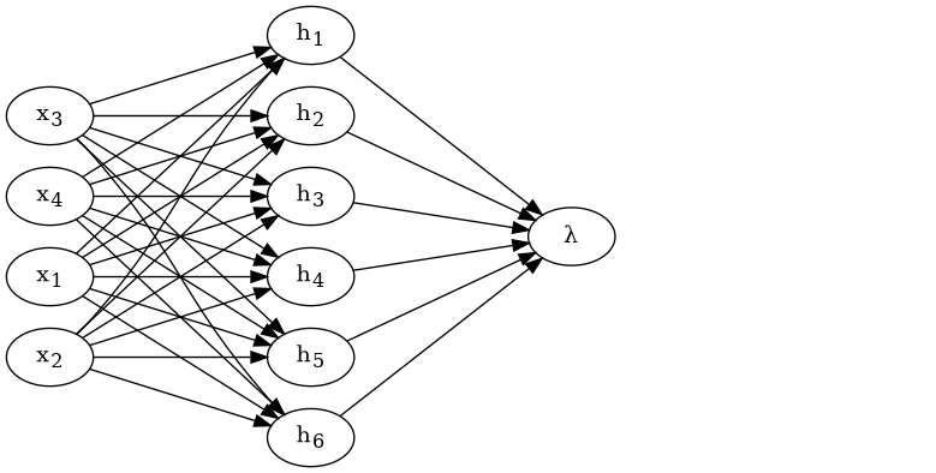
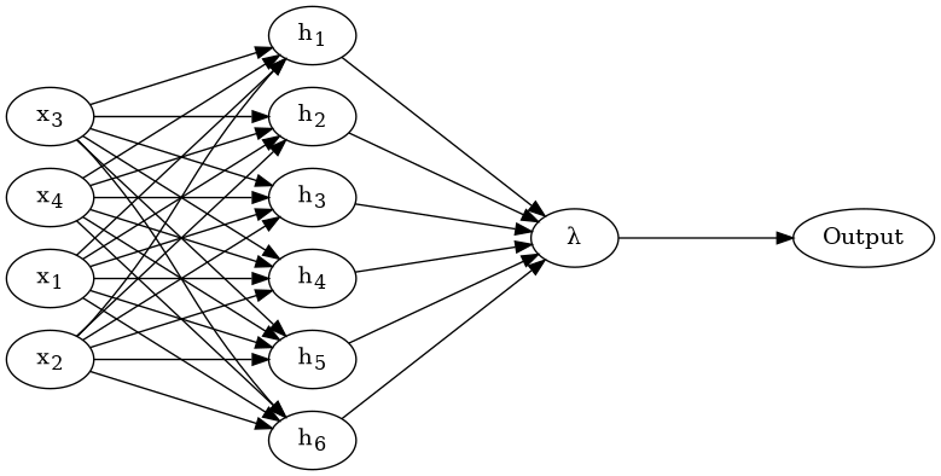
  digraph {
    nodesep=0.2
    rankdir=LR
    ranksep=1.5
    n1 [label=<x<SUB>1</SUB>>]
    n2 [label=<x<SUB>2</SUB>>]
    n3 [label=<x<SUB>3</SUB>>]
    n4 [label=<x<SUB>4</SUB>>]
    n5 [label=<h<SUB>1</SUB>>]
    n6 [label=<h<SUB>2</SUB>>]
    n7 [label=<h<SUB>3</SUB>>]
    n8 [label=<h<SUB>4</SUB>>]
    n9 [label=<h<SUB>5</SUB>>]
    n10 [label=<h<SUB>6</SUB>>]
    "λ"
+   Output
    subgraph sub_1 {
      label=Inputs
      rank=same
      n1
      n2
      n3
      n4
    }
    subgraph sub_2 {
      label=Hidden
      rank=same
      n5
      n6
      n7
      n8
      n9
      n10
    }
    n1 -> n5
    n1 -> n6
    n1 -> n7
    n1 -> n8
    n1 -> n9
    n1 -> n10
    n2 -> n5
    n2 -> n6
    n2 -> n7
    n2 -> n8
    n2 -> n9
    n2 -> n10
    n3 -> n5
    n3 -> n6
    n3 -> n7
    n3 -> n8
    n3 -> n9
    n3 -> n10
    n4 -> n5
    n4 -> n6
    n4 -> n7
    n4 -> n8
    n4 -> n9
    n4 -> n10
    n5 -> "λ"
    n6 -> "λ"
    n7 -> "λ"
    n8 -> "λ"
    n9 -> "λ"
    n10 -> "λ"
+   "λ" -> Output
  }
